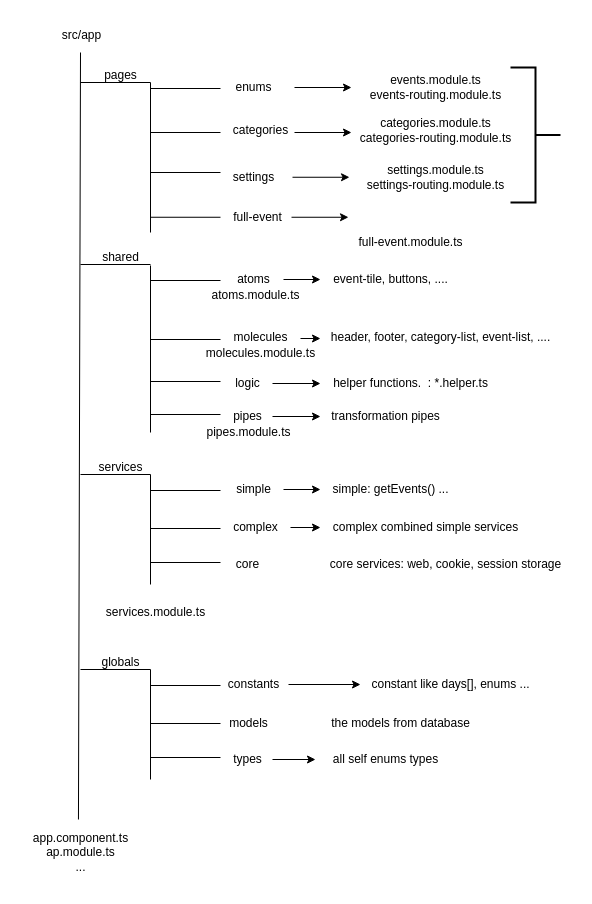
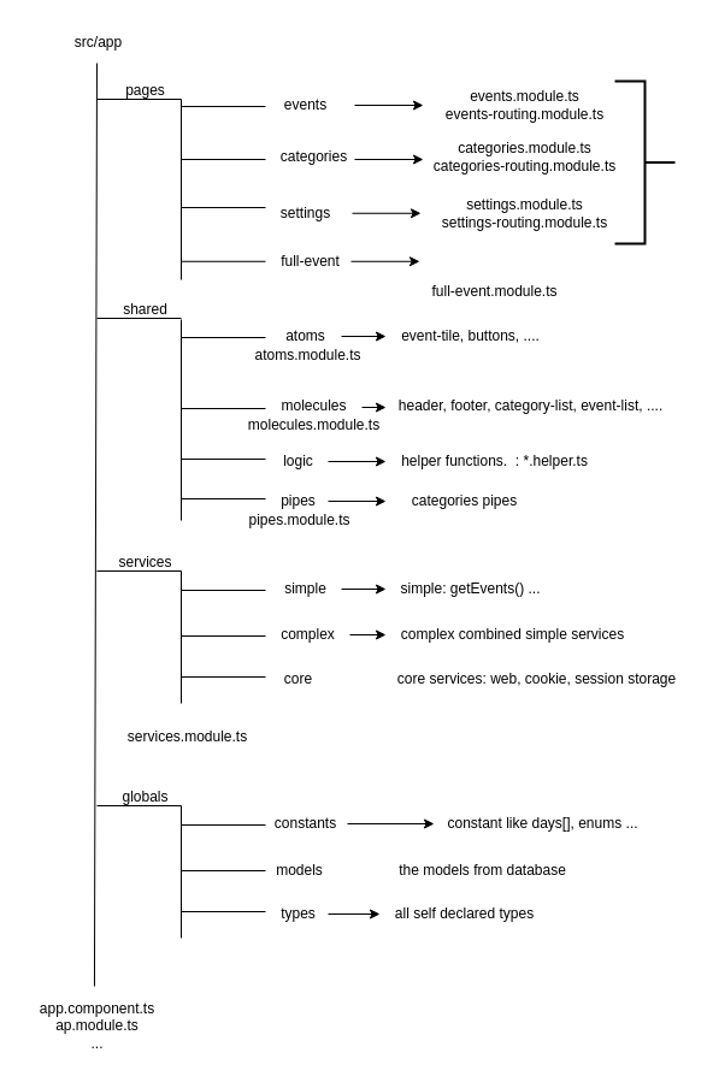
  <mxCell id="0" />
  <mxCell id="1" parent="0" />
  <mxCell id="2" value="" style="endArrow=none;html=1;rounded=0;exitX=0.483;exitY=-0.05;exitDx=0;exitDy=0;exitPerimeter=0;" edge="1" parent="1" source="4"><mxGeometry width="50" height="50" relative="1" as="geometry"><mxPoint x="80" y="402" as="sourcePoint" /><mxPoint x="80" y="52" as="targetPoint" /></mxGeometry></mxCell>
  <mxCell id="3" value="src/app" style="text;html=1;align=center;verticalAlign=middle;resizable=0;points=[];autosize=1;strokeColor=none;fillColor=none;" vertex="1" parent="1"><mxGeometry x="51" y="20" width="60" height="30" as="geometry" /></mxCell>
  <mxCell id="4" value="app.component.ts&lt;br&gt;ap.module.ts&lt;br&gt;..." style="text;html=1;align=center;verticalAlign=middle;resizable=0;points=[];autosize=1;strokeColor=none;fillColor=none;" vertex="1" parent="1"><mxGeometry x="20" y="822" width="120" height="60" as="geometry" /></mxCell>
  <mxCell id="5" value="" style="endArrow=none;html=1;rounded=0;" edge="1" parent="1"><mxGeometry width="50" height="50" relative="1" as="geometry"><mxPoint x="80" y="82" as="sourcePoint" /><mxPoint x="150" y="82" as="targetPoint" /></mxGeometry></mxCell>
  <mxCell id="6" value="pages" style="text;html=1;align=center;verticalAlign=middle;resizable=0;points=[];autosize=1;strokeColor=none;fillColor=none;" vertex="1" parent="1"><mxGeometry x="90" y="60" width="60" height="30" as="geometry" /></mxCell>
  <mxCell id="7" value="" style="endArrow=none;html=1;rounded=0;" edge="1" parent="1"><mxGeometry width="50" height="50" relative="1" as="geometry"><mxPoint x="150" y="232" as="sourcePoint" /><mxPoint x="150" y="82" as="targetPoint" /></mxGeometry></mxCell>
  <mxCell id="8" value="" style="endArrow=none;html=1;rounded=0;" edge="1" parent="1"><mxGeometry width="50" height="50" relative="1" as="geometry"><mxPoint x="150" y="88" as="sourcePoint" /><mxPoint x="220" y="88" as="targetPoint" /></mxGeometry></mxCell>
  <mxCell id="9" value="" style="endArrow=none;html=1;rounded=0;" edge="1" parent="1"><mxGeometry width="50" height="50" relative="1" as="geometry"><mxPoint x="150" y="132" as="sourcePoint" /><mxPoint x="220" y="132" as="targetPoint" /></mxGeometry></mxCell>
  <mxCell id="10" value="" style="endArrow=none;html=1;rounded=0;" edge="1" parent="1"><mxGeometry width="50" height="50" relative="1" as="geometry"><mxPoint x="150" y="172" as="sourcePoint" /><mxPoint x="220" y="172" as="targetPoint" /></mxGeometry></mxCell>
  <mxCell id="11" style="edgeStyle=orthogonalEdgeStyle;rounded=0;orthogonalLoop=1;jettySize=auto;html=1;" edge="1" parent="1"><mxGeometry relative="1" as="geometry"><mxPoint x="351" y="87" as="targetPoint" /><mxPoint x="294" y="87" as="sourcePoint" /></mxGeometry></mxCell>
- <mxCell id="12" value="enums" style="text;html=1;align=center;verticalAlign=middle;resizable=0;points=[];autosize=1;strokeColor=none;fillColor=none;" vertex="1" parent="1"><mxGeometry x="223" y="72" width="60" height="30" as="geometry" /></mxCell>
+ <mxCell id="12" value="events" style="text;html=1;align=center;verticalAlign=middle;resizable=0;points=[];autosize=1;strokeColor=none;fillColor=none;" vertex="1" parent="1"><mxGeometry x="223" y="72" width="60" height="30" as="geometry" /></mxCell>
  <mxCell id="13" value="categories" style="text;html=1;align=center;verticalAlign=middle;resizable=0;points=[];autosize=1;strokeColor=none;fillColor=none;" vertex="1" parent="1"><mxGeometry x="220" y="115" width="80" height="30" as="geometry" /></mxCell>
  <mxCell id="14" value="settings" style="text;html=1;align=center;verticalAlign=middle;resizable=0;points=[];autosize=1;strokeColor=none;fillColor=none;" vertex="1" parent="1"><mxGeometry x="223" y="162" width="60" height="30" as="geometry" /></mxCell>
  <mxCell id="15" value="" style="endArrow=none;html=1;rounded=0;" edge="1" parent="1"><mxGeometry width="50" height="50" relative="1" as="geometry"><mxPoint x="80" y="264" as="sourcePoint" /><mxPoint x="150" y="264" as="targetPoint" /></mxGeometry></mxCell>
  <mxCell id="16" value="shared" style="text;html=1;align=center;verticalAlign=middle;resizable=0;points=[];autosize=1;strokeColor=none;fillColor=none;" vertex="1" parent="1"><mxGeometry x="90" y="242" width="60" height="30" as="geometry" /></mxCell>
  <mxCell id="17" value="" style="endArrow=none;html=1;rounded=0;entryX=1;entryY=0.767;entryDx=0;entryDy=0;entryPerimeter=0;" edge="1" parent="1" target="16"><mxGeometry width="50" height="50" relative="1" as="geometry"><mxPoint x="150" y="432" as="sourcePoint" /><mxPoint x="150" y="272" as="targetPoint" /></mxGeometry></mxCell>
  <mxCell id="18" value="" style="endArrow=none;html=1;rounded=0;" edge="1" parent="1"><mxGeometry width="50" height="50" relative="1" as="geometry"><mxPoint x="150" y="280" as="sourcePoint" /><mxPoint x="220" y="280" as="targetPoint" /></mxGeometry></mxCell>
  <mxCell id="19" value="" style="endArrow=none;html=1;rounded=0;" edge="1" parent="1"><mxGeometry width="50" height="50" relative="1" as="geometry"><mxPoint x="150" y="339" as="sourcePoint" /><mxPoint x="220" y="339" as="targetPoint" /></mxGeometry></mxCell>
  <mxCell id="20" value="" style="endArrow=none;html=1;rounded=0;" edge="1" parent="1"><mxGeometry width="50" height="50" relative="1" as="geometry"><mxPoint x="150" y="381" as="sourcePoint" /><mxPoint x="220" y="381" as="targetPoint" /></mxGeometry></mxCell>
  <mxCell id="21" value="" style="edgeStyle=orthogonalEdgeStyle;rounded=0;orthogonalLoop=1;jettySize=auto;html=1;" edge="1" parent="1" source="22" target="27"><mxGeometry relative="1" as="geometry" /></mxCell>
  <mxCell id="22" value="atoms" style="text;html=1;align=center;verticalAlign=middle;resizable=0;points=[];autosize=1;strokeColor=none;fillColor=none;" vertex="1" parent="1"><mxGeometry x="223" y="264" width="60" height="30" as="geometry" /></mxCell>
  <mxCell id="23" style="edgeStyle=orthogonalEdgeStyle;rounded=0;orthogonalLoop=1;jettySize=auto;html=1;" edge="1" parent="1"><mxGeometry relative="1" as="geometry"><mxPoint x="300" y="338" as="sourcePoint" /><mxPoint x="320" y="338" as="targetPoint" /></mxGeometry></mxCell>
  <mxCell id="24" value="molecules" style="text;html=1;align=center;verticalAlign=middle;resizable=0;points=[];autosize=1;strokeColor=none;fillColor=none;" vertex="1" parent="1"><mxGeometry x="220" y="322" width="80" height="30" as="geometry" /></mxCell>
  <mxCell id="25" style="edgeStyle=orthogonalEdgeStyle;rounded=0;orthogonalLoop=1;jettySize=auto;html=1;" edge="1" parent="1" source="26" target="29"><mxGeometry relative="1" as="geometry" /></mxCell>
  <mxCell id="26" value="logic" style="text;html=1;align=center;verticalAlign=middle;resizable=0;points=[];autosize=1;strokeColor=none;fillColor=none;" vertex="1" parent="1"><mxGeometry x="222" y="368" width="50" height="30" as="geometry" /></mxCell>
  <mxCell id="27" value="event-tile, buttons, ...." style="text;html=1;align=center;verticalAlign=middle;resizable=0;points=[];autosize=1;strokeColor=none;fillColor=none;" vertex="1" parent="1"><mxGeometry x="320" y="264" width="140" height="30" as="geometry" /></mxCell>
  <mxCell id="28" value="header, footer, category-list, event-list, ...." style="text;html=1;align=center;verticalAlign=middle;resizable=0;points=[];autosize=1;strokeColor=none;fillColor=none;" vertex="1" parent="1"><mxGeometry x="320" y="322" width="240" height="30" as="geometry" /></mxCell>
  <mxCell id="29" value="helper functions. &amp;nbsp;: *.helper.ts" style="text;html=1;align=center;verticalAlign=middle;resizable=0;points=[];autosize=1;strokeColor=none;fillColor=none;" vertex="1" parent="1"><mxGeometry x="320" y="368" width="180" height="30" as="geometry" /></mxCell>
  <mxCell id="30" value="" style="endArrow=none;html=1;rounded=0;" edge="1" parent="1"><mxGeometry width="50" height="50" relative="1" as="geometry"><mxPoint x="80" y="474" as="sourcePoint" /><mxPoint x="150" y="474" as="targetPoint" /></mxGeometry></mxCell>
  <mxCell id="31" value="services" style="text;html=1;align=center;verticalAlign=middle;resizable=0;points=[];autosize=1;strokeColor=none;fillColor=none;" vertex="1" parent="1"><mxGeometry x="85" y="452" width="70" height="30" as="geometry" /></mxCell>
  <mxCell id="32" value="" style="endArrow=none;html=1;rounded=0;" edge="1" parent="1"><mxGeometry width="50" height="50" relative="1" as="geometry"><mxPoint x="150" y="584" as="sourcePoint" /><mxPoint x="150" y="474" as="targetPoint" /></mxGeometry></mxCell>
  <mxCell id="33" value="" style="endArrow=none;html=1;rounded=0;" edge="1" parent="1"><mxGeometry width="50" height="50" relative="1" as="geometry"><mxPoint x="150" y="490" as="sourcePoint" /><mxPoint x="220" y="490" as="targetPoint" /></mxGeometry></mxCell>
  <mxCell id="34" value="" style="endArrow=none;html=1;rounded=0;" edge="1" parent="1"><mxGeometry width="50" height="50" relative="1" as="geometry"><mxPoint x="150" y="528" as="sourcePoint" /><mxPoint x="220" y="528" as="targetPoint" /></mxGeometry></mxCell>
  <mxCell id="35" value="" style="endArrow=none;html=1;rounded=0;" edge="1" parent="1"><mxGeometry width="50" height="50" relative="1" as="geometry"><mxPoint x="150" y="562" as="sourcePoint" /><mxPoint x="220" y="562" as="targetPoint" /></mxGeometry></mxCell>
  <mxCell id="36" value="" style="edgeStyle=orthogonalEdgeStyle;rounded=0;orthogonalLoop=1;jettySize=auto;html=1;" edge="1" parent="1" source="37" target="42"><mxGeometry relative="1" as="geometry" /></mxCell>
  <mxCell id="37" value="simple" style="text;html=1;align=center;verticalAlign=middle;resizable=0;points=[];autosize=1;strokeColor=none;fillColor=none;" vertex="1" parent="1"><mxGeometry x="223" y="474" width="60" height="30" as="geometry" /></mxCell>
  <mxCell id="38" style="edgeStyle=orthogonalEdgeStyle;rounded=0;orthogonalLoop=1;jettySize=auto;html=1;" edge="1" parent="1" source="39" target="43"><mxGeometry relative="1" as="geometry" /></mxCell>
  <mxCell id="39" value="complex" style="text;html=1;align=center;verticalAlign=middle;resizable=0;points=[];autosize=1;strokeColor=none;fillColor=none;" vertex="1" parent="1"><mxGeometry x="220" y="512" width="70" height="30" as="geometry" /></mxCell>
  <mxCell id="40" value="core" style="text;html=1;align=center;verticalAlign=middle;resizable=0;points=[];autosize=1;strokeColor=none;fillColor=none;" vertex="1" parent="1"><mxGeometry x="222" y="549" width="50" height="30" as="geometry" /></mxCell>
  <mxCell id="41" value="services.module.ts" style="text;html=1;align=center;verticalAlign=middle;resizable=0;points=[];autosize=1;strokeColor=none;fillColor=none;" vertex="1" parent="1"><mxGeometry x="95" y="597" width="120" height="30" as="geometry" /></mxCell>
  <mxCell id="42" value="simple: getEvents() ..." style="text;html=1;align=center;verticalAlign=middle;resizable=0;points=[];autosize=1;strokeColor=none;fillColor=none;" vertex="1" parent="1"><mxGeometry x="320" y="474" width="140" height="30" as="geometry" /></mxCell>
  <mxCell id="43" value="complex combined simple services" style="text;html=1;align=center;verticalAlign=middle;resizable=0;points=[];autosize=1;strokeColor=none;fillColor=none;" vertex="1" parent="1"><mxGeometry x="320" y="512" width="210" height="30" as="geometry" /></mxCell>
  <mxCell id="44" value="core services: web, cookie, session storage" style="text;html=1;align=center;verticalAlign=middle;resizable=0;points=[];autosize=1;strokeColor=none;fillColor=none;" vertex="1" parent="1"><mxGeometry x="320" y="549" width="250" height="30" as="geometry" /></mxCell>
  <mxCell id="45" value="" style="endArrow=none;html=1;rounded=0;" edge="1" parent="1"><mxGeometry width="50" height="50" relative="1" as="geometry"><mxPoint x="80" y="669" as="sourcePoint" /><mxPoint x="150" y="669" as="targetPoint" /></mxGeometry></mxCell>
  <mxCell id="46" value="globals" style="text;html=1;align=center;verticalAlign=middle;resizable=0;points=[];autosize=1;strokeColor=none;fillColor=none;" vertex="1" parent="1"><mxGeometry x="90" y="647" width="60" height="30" as="geometry" /></mxCell>
  <mxCell id="47" value="" style="endArrow=none;html=1;rounded=0;" edge="1" parent="1"><mxGeometry width="50" height="50" relative="1" as="geometry"><mxPoint x="150" y="779" as="sourcePoint" /><mxPoint x="150" y="669" as="targetPoint" /></mxGeometry></mxCell>
  <mxCell id="48" value="" style="endArrow=none;html=1;rounded=0;" edge="1" parent="1"><mxGeometry width="50" height="50" relative="1" as="geometry"><mxPoint x="150" y="685" as="sourcePoint" /><mxPoint x="220" y="685" as="targetPoint" /></mxGeometry></mxCell>
  <mxCell id="49" value="" style="endArrow=none;html=1;rounded=0;" edge="1" parent="1"><mxGeometry width="50" height="50" relative="1" as="geometry"><mxPoint x="150" y="723" as="sourcePoint" /><mxPoint x="220" y="723" as="targetPoint" /></mxGeometry></mxCell>
  <mxCell id="50" value="" style="endArrow=none;html=1;rounded=0;" edge="1" parent="1"><mxGeometry width="50" height="50" relative="1" as="geometry"><mxPoint x="150" y="757" as="sourcePoint" /><mxPoint x="220" y="757" as="targetPoint" /></mxGeometry></mxCell>
  <mxCell id="51" value="" style="edgeStyle=orthogonalEdgeStyle;rounded=0;orthogonalLoop=1;jettySize=auto;html=1;" edge="1" parent="1" source="52" target="56"><mxGeometry relative="1" as="geometry" /></mxCell>
  <mxCell id="52" value="constants" style="text;html=1;align=center;verticalAlign=middle;resizable=0;points=[];autosize=1;strokeColor=none;fillColor=none;" vertex="1" parent="1"><mxGeometry x="218" y="669" width="70" height="30" as="geometry" /></mxCell>
  <mxCell id="53" value="models" style="text;html=1;align=center;verticalAlign=middle;resizable=0;points=[];autosize=1;strokeColor=none;fillColor=none;" vertex="1" parent="1"><mxGeometry x="218" y="708" width="60" height="30" as="geometry" /></mxCell>
  <mxCell id="54" style="edgeStyle=orthogonalEdgeStyle;rounded=0;orthogonalLoop=1;jettySize=auto;html=1;" edge="1" parent="1" source="55" target="58"><mxGeometry relative="1" as="geometry" /></mxCell>
  <mxCell id="55" value="types" style="text;html=1;align=center;verticalAlign=middle;resizable=0;points=[];autosize=1;strokeColor=none;fillColor=none;" vertex="1" parent="1"><mxGeometry x="222" y="744" width="50" height="30" as="geometry" /></mxCell>
  <mxCell id="56" value="constant like days[], enums ..." style="text;html=1;align=center;verticalAlign=middle;resizable=0;points=[];autosize=1;strokeColor=none;fillColor=none;" vertex="1" parent="1"><mxGeometry x="360" y="669" width="180" height="30" as="geometry" /></mxCell>
  <mxCell id="57" value="the models from database" style="text;html=1;align=center;verticalAlign=middle;resizable=0;points=[];autosize=1;strokeColor=none;fillColor=none;" vertex="1" parent="1"><mxGeometry x="320" y="708" width="160" height="30" as="geometry" /></mxCell>
- <mxCell id="58" value="all self enums types" style="text;html=1;align=center;verticalAlign=middle;resizable=0;points=[];autosize=1;strokeColor=none;fillColor=none;" vertex="1" parent="1"><mxGeometry x="315" y="744" width="140" height="30" as="geometry" /></mxCell>
+ <mxCell id="58" value="all self declared types" style="text;html=1;align=center;verticalAlign=middle;resizable=0;points=[];autosize=1;strokeColor=none;fillColor=none;" vertex="1" parent="1"><mxGeometry x="315" y="744" width="140" height="30" as="geometry" /></mxCell>
  <mxCell id="59" value="" style="endArrow=none;html=1;rounded=0;" edge="1" parent="1"><mxGeometry width="50" height="50" relative="1" as="geometry"><mxPoint x="150" y="414" as="sourcePoint" /><mxPoint x="220" y="414" as="targetPoint" /></mxGeometry></mxCell>
  <mxCell id="60" style="edgeStyle=orthogonalEdgeStyle;rounded=0;orthogonalLoop=1;jettySize=auto;html=1;" edge="1" parent="1" source="61" target="62"><mxGeometry relative="1" as="geometry" /></mxCell>
  <mxCell id="61" value="pipes" style="text;html=1;align=center;verticalAlign=middle;resizable=0;points=[];autosize=1;strokeColor=none;fillColor=none;" vertex="1" parent="1"><mxGeometry x="222" y="401" width="50" height="30" as="geometry" /></mxCell>
- <mxCell id="62" value="transformation pipes" style="text;html=1;align=center;verticalAlign=middle;resizable=0;points=[];autosize=1;strokeColor=none;fillColor=none;" vertex="1" parent="1"><mxGeometry x="320" y="401" width="130" height="30" as="geometry" /></mxCell>
+ <mxCell id="62" value="categories pipes" style="text;html=1;align=center;verticalAlign=middle;resizable=0;points=[];autosize=1;strokeColor=none;fillColor=none;" vertex="1" parent="1"><mxGeometry x="320" y="401" width="130" height="30" as="geometry" /></mxCell>
  <mxCell id="63" value="" style="endArrow=none;html=1;rounded=0;" edge="1" parent="1"><mxGeometry width="50" height="50" relative="1" as="geometry"><mxPoint x="150" y="216.76" as="sourcePoint" /><mxPoint x="220" y="216.76" as="targetPoint" /></mxGeometry></mxCell>
  <mxCell id="64" value="full-event" style="text;html=1;align=center;verticalAlign=middle;resizable=0;points=[];autosize=1;strokeColor=none;fillColor=none;" vertex="1" parent="1"><mxGeometry x="222" y="202" width="70" height="30" as="geometry" /></mxCell>
  <mxCell id="65" value="atoms.module.ts" style="text;html=1;align=center;verticalAlign=middle;resizable=0;points=[];autosize=1;strokeColor=none;fillColor=none;" vertex="1" parent="1"><mxGeometry x="200" y="280" width="110" height="30" as="geometry" /></mxCell>
  <mxCell id="66" value="molecules.module.ts" style="text;html=1;align=center;verticalAlign=middle;resizable=0;points=[];autosize=1;strokeColor=none;fillColor=none;" vertex="1" parent="1"><mxGeometry x="195" y="338" width="130" height="30" as="geometry" /></mxCell>
  <mxCell id="67" value="pipes.module.ts" style="text;html=1;align=center;verticalAlign=middle;resizable=0;points=[];autosize=1;strokeColor=none;fillColor=none;" vertex="1" parent="1"><mxGeometry x="193" y="417" width="110" height="30" as="geometry" /></mxCell>
  <mxCell id="68" value="events.module.ts&lt;br&gt;events-routing.module.ts" style="text;html=1;align=center;verticalAlign=middle;resizable=0;points=[];autosize=1;strokeColor=none;fillColor=none;" vertex="1" parent="1"><mxGeometry x="360" y="67" width="150" height="40" as="geometry" /></mxCell>
  <mxCell id="69" value="categories.module.ts&lt;br&gt;categories-routing.module.ts" style="text;html=1;align=center;verticalAlign=middle;resizable=0;points=[];autosize=1;strokeColor=none;fillColor=none;" vertex="1" parent="1"><mxGeometry x="350" y="110" width="170" height="40" as="geometry" /></mxCell>
  <mxCell id="70" style="edgeStyle=orthogonalEdgeStyle;rounded=0;orthogonalLoop=1;jettySize=auto;html=1;" edge="1" parent="1"><mxGeometry relative="1" as="geometry"><mxPoint x="351" y="132" as="targetPoint" /><mxPoint x="294" y="132" as="sourcePoint" /></mxGeometry></mxCell>
  <mxCell id="71" style="edgeStyle=orthogonalEdgeStyle;rounded=0;orthogonalLoop=1;jettySize=auto;html=1;" edge="1" parent="1"><mxGeometry relative="1" as="geometry"><mxPoint x="349" y="176.76" as="targetPoint" /><mxPoint x="292" y="176.76" as="sourcePoint" /></mxGeometry></mxCell>
  <mxCell id="72" style="edgeStyle=orthogonalEdgeStyle;rounded=0;orthogonalLoop=1;jettySize=auto;html=1;" edge="1" parent="1"><mxGeometry relative="1" as="geometry"><mxPoint x="348" y="216.76" as="targetPoint" /><mxPoint x="291" y="216.76" as="sourcePoint" /></mxGeometry></mxCell>
  <mxCell id="73" value="settings.module.ts&lt;br&gt;settings-routing.module.ts" style="text;html=1;align=center;verticalAlign=middle;resizable=0;points=[];autosize=1;strokeColor=none;fillColor=none;" vertex="1" parent="1"><mxGeometry x="355" y="157" width="160" height="40" as="geometry" /></mxCell>
  <mxCell id="74" value="full-event.module.ts" style="text;html=1;align=center;verticalAlign=middle;resizable=0;points=[];autosize=1;strokeColor=none;fillColor=none;" vertex="1" parent="1"><mxGeometry x="345" y="227" width="130" height="30" as="geometry" /></mxCell>
  <mxCell id="75" value="" style="strokeWidth=2;html=1;shape=mxgraph.flowchart.annotation_2;align=left;labelPosition=right;pointerEvents=1;rotation=-180;" vertex="1" parent="1"><mxGeometry x="510" y="67" width="50" height="135" as="geometry" /></mxCell>
